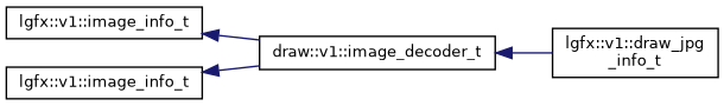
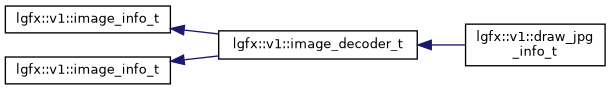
  digraph {
    rankdir=LR
    node [color=black fillcolor=white fontname=Helvetica fontsize=10 shape=record style=filled]
    edge [color=midnightblue dir=back fontname=Helvetica fontsize=10 labelfontname=Helvetica labelfontsize=10 style=solid]
    n1 [height=0.2 label="lgfx::v1::image_info_t" width=0.4]
-   n2 [height=0.2 label="draw::v1::image_decoder_t" width=0.4]
+   n2 [height=0.2 label="lgfx::v1::image_decoder_t" width=0.4]
    n3 [height=0.2 label="lgfx::v1::draw_jpg\l_info_t" width=0.4]
    n4 [height=0.2 label="lgfx::v1::image_info_t" width=0.4]
    n1 -> n2
    n2 -> n3
    n4 -> n2
  }
